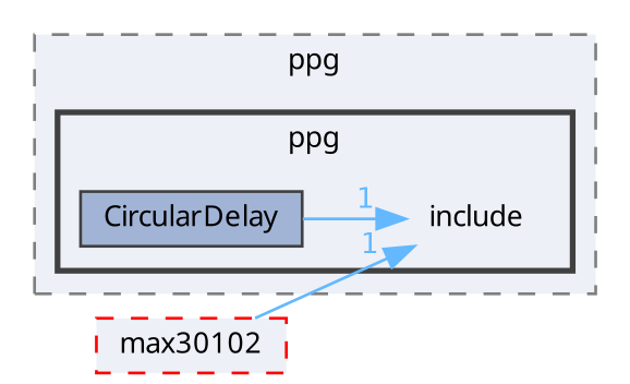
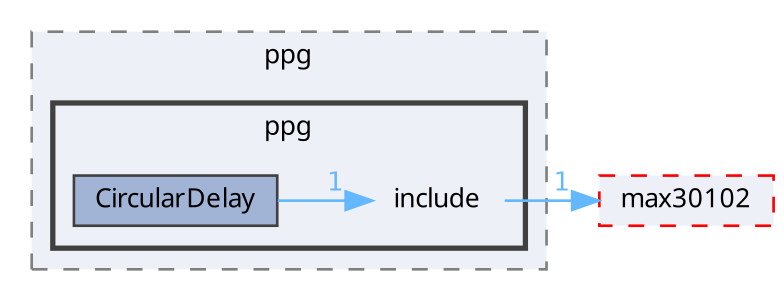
  digraph {
    compound=true
    fontname="Noto Sans"
    rankdir=LR
    node [fontname="Noto Sans" fontsize=10 shape=box]
    edge [color=steelblue1 fontcolor=steelblue1 fontname="Noto Sans" fontsize=10 headlabel=1 labeldistance=1.5 labelfontname=Helvetica labelfontsize=10]
    n1 [height=0.2 label=include shape=plaintext width=0.4]
    n2 [color=grey25 fillcolor="#a2b4d6" height=0.2 label=CircularDelay style=filled width=0.4]
    n3 [color=red fillcolor="#edf0f7" height=0.2 label=max30102 style="filled,dashed" width=0.4]
    subgraph cluster_1 {
      bgcolor="#edf0f7"
      fontsize=10
      label=ppg
      pencolor=grey50
      style="filled,dashed"
      subgraph cluster_2 {
        bgcolor="#edf0f7"
        fontsize=10
        label=ppg
        pencolor=grey25
        style="filled,bold"
        n1
        n2
      }
    }
-   n3 -> n1
+   n1 -> n3
    n2 -> n1
  }
